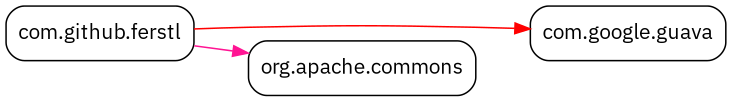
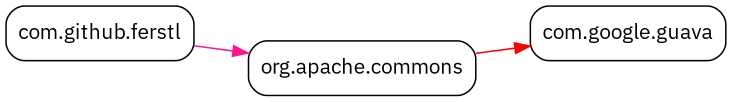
  digraph {
    fontname="IBM Plex Sans"
    rankdir=LR
    node [fontname="IBM Plex Sans" fontsize=14 shape=box style=rounded]
    edge [fontname="IBM Plex Sans" fontsize=10 style=solid]
    n1 [label=<<font point-size="14">com.github.ferstl</font>>]
    n2 [label=<<font point-size="14">com.google.guava</font>>]
    n3 [label=<<font point-size="14">org.apache.commons</font>>]
-   n1 -> n2 [color=red]
+   n3 -> n2 [color=red]
    n1 -> n3 [color=deeppink]
  }
